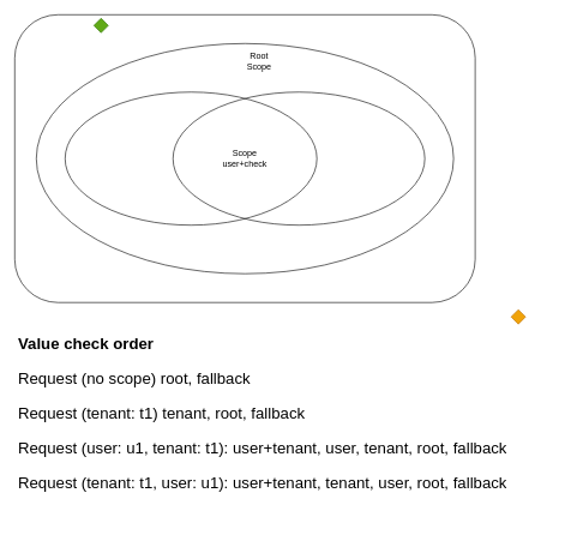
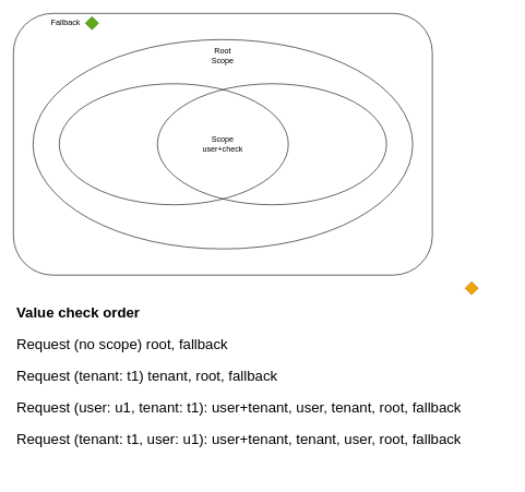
  <mxCell id="0" />
  <mxCell id="1" parent="0" />
  <mxCell id="2" value="" style="rounded=1;whiteSpace=wrap;html=1;fillColor=default;" vertex="1" parent="1"><mxGeometry x="20" y="20" width="640" height="400" as="geometry" /></mxCell>
  <mxCell id="3" value="" style="ellipse;whiteSpace=wrap;html=1;" vertex="1" parent="1"><mxGeometry x="50" y="60" width="580" height="320" as="geometry" /></mxCell>
  <mxCell id="4" value="" style="ellipse;whiteSpace=wrap;html=1;fillColor=none;" vertex="1" parent="1"><mxGeometry x="90" y="127.5" width="350" height="185" as="geometry" /></mxCell>
  <mxCell id="5" value="" style="ellipse;whiteSpace=wrap;html=1;fillColor=none;" vertex="1" parent="1"><mxGeometry x="240" y="127.5" width="350" height="185" as="geometry" /></mxCell>
- <mxCell id="6" value="Root Scope" style="text;html=1;strokeColor=none;fillColor=none;align=center;verticalAlign=middle;whiteSpace=wrap;rounded=0;" vertex="1" parent="1"><mxGeometry x="330" y="70" width="60" height="30" as="geometry" /></mxCell>
+ <mxCell id="6" value="Root Scope" style="text;html=1;strokeColor=none;fillColor=none;align=center;verticalAlign=middle;whiteSpace=wrap;rounded=0;" vertex="1" parent="1"><mxGeometry x="310" y="70" width="60" height="30" as="geometry" /></mxCell>
+ <mxCell id="7" value="Fallback" style="text;html=1;strokeColor=none;fillColor=none;align=center;verticalAlign=middle;whiteSpace=wrap;rounded=0;" vertex="1" parent="1"><mxGeometry x="70" y="20" width="60" height="30" as="geometry" /></mxCell>
  <mxCell id="8" value="Scope user+check" style="text;html=1;strokeColor=none;fillColor=none;align=center;verticalAlign=middle;whiteSpace=wrap;rounded=0;" vertex="1" parent="1"><mxGeometry x="310" y="205" width="60" height="30" as="geometry" /></mxCell>
  <mxCell id="9" value="" style="rhombus;whiteSpace=wrap;html=1;fillColor=#60a917;strokeColor=#2D7600;fontColor=#ffffff;" vertex="1" parent="1"><mxGeometry x="130" y="25" width="20" height="20" as="geometry" /></mxCell>
  <mxCell id="10" value="" style="rhombus;whiteSpace=wrap;html=1;fillColor=#f0a30a;strokeColor=#BD7000;fontColor=#000000;" vertex="1" parent="1"><mxGeometry x="710" y="430" width="20" height="20" as="geometry" /></mxCell>
  <mxCell id="11" value="&lt;h1 style=&quot;font-size: 22px;&quot;&gt;&lt;font style=&quot;font-size: 22px;&quot;&gt;Value check order&lt;/font&gt;&lt;/h1&gt;&lt;p style=&quot;font-size: 22px;&quot;&gt;&lt;font style=&quot;font-size: 22px;&quot;&gt;Request (no scope) root, fallback&lt;/font&gt;&lt;/p&gt;&lt;p style=&quot;font-size: 22px;&quot;&gt;&lt;font style=&quot;font-size: 22px;&quot;&gt;Request (tenant: t1) tenant, root, fallback&lt;/font&gt;&lt;/p&gt;&lt;p style=&quot;font-size: 22px;&quot;&gt;&lt;font style=&quot;font-size: 22px;&quot;&gt;Request (user: u1, tenant: t1): user+tenant, user, tenant, root, fallback&lt;/font&gt;&lt;/p&gt;&lt;p style=&quot;border-color: var(--border-color); font-size: 22px;&quot;&gt;&lt;font style=&quot;font-size: 22px;&quot;&gt;Request (tenant: t1, user: u1): user+tenant, tenant, user, root, fallback&lt;/font&gt;&lt;/p&gt;" style="text;html=1;strokeColor=none;fillColor=none;spacing=5;spacingTop=-20;whiteSpace=wrap;overflow=hidden;rounded=0;" vertex="1" parent="1"><mxGeometry x="20" y="460" width="760" height="270" as="geometry" /></mxCell>
